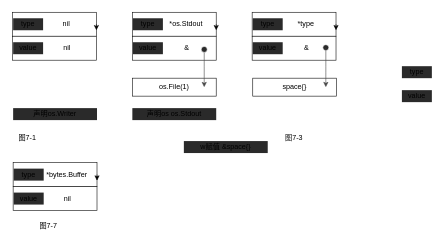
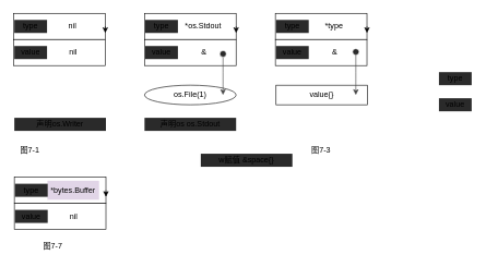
  <mxCell id="0" />
  <mxCell id="1" parent="0" />
  <mxCell id="2" value="&lt;font color=&quot;#000000&quot;&gt;nil&lt;/font&gt;" style="rounded=0;whiteSpace=wrap;html=1;fillColor=#FFFFFF;strokeColor=#0A0A0A;align=center;" vertex="1" parent="1"><mxGeometry x="20" y="20" width="140" height="40" as="geometry" /></mxCell>
  <mxCell id="3" value="" style="rounded=0;whiteSpace=wrap;html=1;fillColor=#FFFFFF;strokeColor=#0A0A0A;" vertex="1" parent="1"><mxGeometry x="20" y="60" width="140" height="40" as="geometry" /></mxCell>
  <mxCell id="4" value="&lt;font color=&quot;#000000&quot;&gt;nil&lt;/font&gt;" style="rounded=0;whiteSpace=wrap;html=1;fillColor=#FFFFFF;align=center;strokeColor=#FFFFFF;" vertex="1" parent="1"><mxGeometry x="70" y="25" width="80" height="30" as="geometry" /></mxCell>
  <mxCell id="5" value="type" style="text;html=1;strokeColor=none;align=center;verticalAlign=middle;whiteSpace=wrap;rounded=0;fillColor=#2a2a2a;" vertex="1" parent="1"><mxGeometry x="670" y="110" width="50" height="20" as="geometry" /></mxCell>
  <mxCell id="6" value="value" style="text;html=1;strokeColor=none;align=center;verticalAlign=middle;whiteSpace=wrap;rounded=0;fillColor=#2a2a2a;" vertex="1" parent="1"><mxGeometry x="670" y="150" width="50" height="20" as="geometry" /></mxCell>
  <mxCell id="7" style="edgeStyle=orthogonalEdgeStyle;rounded=0;orthogonalLoop=1;jettySize=auto;html=1;exitX=1;exitY=0.5;exitDx=0;exitDy=0;entryX=1;entryY=0.75;entryDx=0;entryDy=0;" edge="1" parent="1" source="2" target="2"><mxGeometry relative="1" as="geometry" /></mxCell>
  <mxCell id="8" value="&lt;font color=&quot;#000000&quot;&gt;nil&lt;/font&gt;" style="rounded=0;whiteSpace=wrap;html=1;fillColor=#FFFFFF;align=center;strokeColor=#FFFFFF;" vertex="1" parent="1"><mxGeometry x="71" y="65" width="80" height="30" as="geometry" /></mxCell>
  <mxCell id="9" value="type" style="text;html=1;strokeColor=none;align=center;verticalAlign=middle;whiteSpace=wrap;rounded=0;fillColor=#2a2a2a;" vertex="1" parent="1"><mxGeometry x="21" y="30" width="50" height="20" as="geometry" /></mxCell>
  <mxCell id="10" value="value" style="text;html=1;strokeColor=none;align=center;verticalAlign=middle;whiteSpace=wrap;rounded=0;fillColor=#2a2a2a;" vertex="1" parent="1"><mxGeometry x="21" y="70" width="50" height="20" as="geometry" /></mxCell>
  <mxCell id="11" value="&lt;font color=&quot;#000000&quot;&gt;nil&lt;/font&gt;" style="rounded=0;whiteSpace=wrap;html=1;fillColor=#FFFFFF;strokeColor=#0A0A0A;align=center;" vertex="1" parent="1"><mxGeometry x="220" y="20" width="140" height="40" as="geometry" /></mxCell>
  <mxCell id="12" value="" style="rounded=0;whiteSpace=wrap;html=1;fillColor=#FFFFFF;strokeColor=#0A0A0A;" vertex="1" parent="1"><mxGeometry x="220" y="60" width="140" height="40" as="geometry" /></mxCell>
  <mxCell id="13" value="&lt;font color=&quot;#000000&quot;&gt;*os.Stdout&lt;/font&gt;" style="rounded=0;whiteSpace=wrap;html=1;fillColor=#FFFFFF;align=center;strokeColor=#FFFFFF;" vertex="1" parent="1"><mxGeometry x="270" y="25" width="80" height="30" as="geometry" /></mxCell>
  <mxCell id="14" style="edgeStyle=orthogonalEdgeStyle;rounded=0;orthogonalLoop=1;jettySize=auto;html=1;exitX=1;exitY=0.5;exitDx=0;exitDy=0;entryX=1;entryY=0.75;entryDx=0;entryDy=0;" edge="1" parent="1" source="11" target="11"><mxGeometry relative="1" as="geometry" /></mxCell>
  <mxCell id="15" value="&lt;font color=&quot;#000000&quot;&gt;&amp;amp;&lt;/font&gt;" style="rounded=0;whiteSpace=wrap;html=1;fillColor=#FFFFFF;align=center;strokeColor=#FFFFFF;" vertex="1" parent="1"><mxGeometry x="271" y="65" width="80" height="30" as="geometry" /></mxCell>
  <mxCell id="16" value="type" style="text;html=1;strokeColor=none;align=center;verticalAlign=middle;whiteSpace=wrap;rounded=0;fillColor=#2a2a2a;" vertex="1" parent="1"><mxGeometry x="221" y="30" width="50" height="20" as="geometry" /></mxCell>
  <mxCell id="17" value="value" style="text;html=1;strokeColor=none;align=center;verticalAlign=middle;whiteSpace=wrap;rounded=0;fillColor=#2a2a2a;" vertex="1" parent="1"><mxGeometry x="221" y="70" width="50" height="20" as="geometry" /></mxCell>
  <mxCell id="18" value="&lt;font color=&quot;#000000&quot;&gt;nil&lt;/font&gt;" style="rounded=0;whiteSpace=wrap;html=1;fillColor=#FFFFFF;strokeColor=#0A0A0A;align=center;" vertex="1" parent="1"><mxGeometry x="420" y="20" width="140" height="40" as="geometry" /></mxCell>
  <mxCell id="19" value="" style="rounded=0;whiteSpace=wrap;html=1;fillColor=#FFFFFF;strokeColor=#0A0A0A;" vertex="1" parent="1"><mxGeometry x="420" y="60" width="140" height="40" as="geometry" /></mxCell>
  <mxCell id="20" value="&lt;font color=&quot;#000000&quot;&gt;*type&lt;/font&gt;" style="rounded=0;whiteSpace=wrap;html=1;fillColor=#FFFFFF;align=center;strokeColor=#FFFFFF;" vertex="1" parent="1"><mxGeometry x="470" y="25" width="80" height="30" as="geometry" /></mxCell>
  <mxCell id="21" style="edgeStyle=orthogonalEdgeStyle;rounded=0;orthogonalLoop=1;jettySize=auto;html=1;exitX=1;exitY=0.5;exitDx=0;exitDy=0;entryX=1;entryY=0.75;entryDx=0;entryDy=0;" edge="1" parent="1" source="18" target="18"><mxGeometry relative="1" as="geometry" /></mxCell>
  <mxCell id="22" value="&lt;font color=&quot;#000000&quot;&gt;&amp;amp;&lt;/font&gt;" style="rounded=0;whiteSpace=wrap;html=1;fillColor=#FFFFFF;align=center;strokeColor=#FFFFFF;" vertex="1" parent="1"><mxGeometry x="471" y="65" width="80" height="30" as="geometry" /></mxCell>
  <mxCell id="23" value="type" style="text;html=1;strokeColor=none;align=center;verticalAlign=middle;whiteSpace=wrap;rounded=0;fillColor=#2a2a2a;" vertex="1" parent="1"><mxGeometry x="421" y="30" width="50" height="20" as="geometry" /></mxCell>
  <mxCell id="24" value="value" style="text;html=1;strokeColor=none;align=center;verticalAlign=middle;whiteSpace=wrap;rounded=0;fillColor=#2a2a2a;" vertex="1" parent="1"><mxGeometry x="421" y="70" width="50" height="20" as="geometry" /></mxCell>
  <mxCell id="25" value="声明os.Writer" style="text;html=1;strokeColor=none;align=center;verticalAlign=middle;whiteSpace=wrap;rounded=0;fillColor=#2a2a2a;" vertex="1" parent="1"><mxGeometry x="21" y="180" width="140" height="20" as="geometry" /></mxCell>
  <mxCell id="26" value="声明os os.Stdout" style="text;html=1;strokeColor=none;align=center;verticalAlign=middle;whiteSpace=wrap;rounded=0;fillColor=#2a2a2a;" vertex="1" parent="1"><mxGeometry x="220" y="180" width="140" height="20" as="geometry" /></mxCell>
  <mxCell id="27" value="w赋值 &amp;amp;space{}" style="text;html=1;strokeColor=none;align=center;verticalAlign=middle;whiteSpace=wrap;rounded=0;fillColor=#2a2a2a;" vertex="1" parent="1"><mxGeometry x="306" y="235" width="140" height="20" as="geometry" /></mxCell>
- <mxCell id="28" value="&lt;span style=&quot;color: rgb(0 , 0 , 0)&quot;&gt;os.File(1)&lt;/span&gt;" style="rounded=0;whiteSpace=wrap;html=1;fillColor=#FFFFFF;strokeColor=#0A0A0A;align=center;" vertex="1" parent="1"><mxGeometry x="220" y="130" width="140" height="30" as="geometry" /></mxCell>
+ <mxCell id="28" value="&lt;span style=&quot;color: rgb(0 , 0 , 0)&quot;&gt;os.File(1)&lt;/span&gt;" style="ellipse;whiteSpace=wrap;html=1;fillColor=#FFFFFF;strokeColor=#0A0A0A;align=center;" vertex="1" parent="1"><mxGeometry x="220" y="130" width="140" height="30" as="geometry" /></mxCell>
  <mxCell id="29" value="" style="endArrow=classic;html=1;strokeColor=#474747;entryX=0.857;entryY=0.5;entryDx=0;entryDy=0;entryPerimeter=0;" edge="1" parent="1" target="28"><mxGeometry width="50" height="50" relative="1" as="geometry"><mxPoint x="340" y="80" as="sourcePoint" /><mxPoint x="460" y="220" as="targetPoint" /><Array as="points"><mxPoint x="340" y="120" /></Array></mxGeometry></mxCell>
  <mxCell id="30" value="" style="ellipse;whiteSpace=wrap;html=1;strokeColor=#FFFFFF;fillColor=#2a2a2a;" vertex="1" parent="1"><mxGeometry x="335" y="77" width="10" height="10" as="geometry" /></mxCell>
  <mxCell id="31" value="" style="ellipse;whiteSpace=wrap;html=1;strokeColor=#FFFFFF;fillColor=#2a2a2a;" vertex="1" parent="1"><mxGeometry x="538" y="74" width="10" height="10" as="geometry" /></mxCell>
- <mxCell id="32" value="&lt;span style=&quot;color: rgb(0 , 0 , 0)&quot;&gt;space{}&lt;/span&gt;" style="rounded=0;whiteSpace=wrap;html=1;fillColor=#FFFFFF;strokeColor=#0A0A0A;align=center;" vertex="1" parent="1"><mxGeometry x="421" y="130" width="140" height="30" as="geometry" /></mxCell>
+ <mxCell id="32" value="&lt;span style=&quot;color: rgb(0 , 0 , 0)&quot;&gt;value{}&lt;/span&gt;" style="rounded=0;whiteSpace=wrap;html=1;fillColor=#FFFFFF;strokeColor=#0A0A0A;align=center;" vertex="1" parent="1"><mxGeometry x="421" y="130" width="140" height="30" as="geometry" /></mxCell>
  <mxCell id="33" value="" style="endArrow=classic;html=1;strokeColor=#474747;entryX=0.857;entryY=0.5;entryDx=0;entryDy=0;entryPerimeter=0;" edge="1" parent="1"><mxGeometry width="50" height="50" relative="1" as="geometry"><mxPoint x="543" y="80" as="sourcePoint" /><mxPoint x="542.98" y="145" as="targetPoint" /><Array as="points"><mxPoint x="543" y="120" /></Array></mxGeometry></mxCell>
  <mxCell id="34" value="&lt;font color=&quot;#000000&quot;&gt;图7-1&lt;/font&gt;" style="text;html=1;strokeColor=none;fillColor=none;align=center;verticalAlign=middle;whiteSpace=wrap;rounded=0;" vertex="1" parent="1"><mxGeometry x="25" y="220" width="40" height="20" as="geometry" /></mxCell>
  <mxCell id="35" value="&lt;font color=&quot;#000000&quot;&gt;图7-3&lt;/font&gt;" style="text;html=1;strokeColor=none;fillColor=none;align=center;verticalAlign=middle;whiteSpace=wrap;rounded=0;" vertex="1" parent="1"><mxGeometry x="470" y="220" width="40" height="20" as="geometry" /></mxCell>
  <mxCell id="36" value="&lt;font color=&quot;#000000&quot;&gt;nil&lt;/font&gt;" style="rounded=0;whiteSpace=wrap;html=1;fillColor=#FFFFFF;strokeColor=#0A0A0A;align=center;" vertex="1" parent="1"><mxGeometry x="21" y="271" width="140" height="40" as="geometry" /></mxCell>
  <mxCell id="37" value="" style="rounded=0;whiteSpace=wrap;html=1;fillColor=#FFFFFF;strokeColor=#0A0A0A;" vertex="1" parent="1"><mxGeometry x="21" y="311" width="140" height="40" as="geometry" /></mxCell>
- <mxCell id="38" value="&lt;font color=&quot;#000000&quot;&gt;*bytes.Buffer&lt;/font&gt;" style="rounded=0;whiteSpace=wrap;html=1;fillColor=#FFFFFF;align=center;strokeColor=#FFFFFF;" vertex="1" parent="1"><mxGeometry x="71" y="276" width="80" height="30" as="geometry" /></mxCell>
+ <mxCell id="38" value="&lt;font color=&quot;#000000&quot;&gt;*bytes.Buffer&lt;/font&gt;" style="rounded=0;whiteSpace=wrap;html=1;fillColor=#e1d5e7;align=center;strokeColor=#FFFFFF;" vertex="1" parent="1"><mxGeometry x="71" y="276" width="80" height="30" as="geometry" /></mxCell>
  <mxCell id="39" style="edgeStyle=orthogonalEdgeStyle;rounded=0;orthogonalLoop=1;jettySize=auto;html=1;exitX=1;exitY=0.5;exitDx=0;exitDy=0;entryX=1;entryY=0.75;entryDx=0;entryDy=0;" edge="1" parent="1" source="36" target="36"><mxGeometry relative="1" as="geometry" /></mxCell>
  <mxCell id="40" value="&lt;font color=&quot;#000000&quot;&gt;nil&lt;/font&gt;" style="rounded=0;whiteSpace=wrap;html=1;fillColor=#FFFFFF;align=center;strokeColor=#FFFFFF;" vertex="1" parent="1"><mxGeometry x="72" y="316" width="80" height="30" as="geometry" /></mxCell>
  <mxCell id="41" value="type" style="text;html=1;strokeColor=none;align=center;verticalAlign=middle;whiteSpace=wrap;rounded=0;fillColor=#2a2a2a;" vertex="1" parent="1"><mxGeometry x="22" y="281" width="50" height="20" as="geometry" /></mxCell>
  <mxCell id="42" value="value" style="text;html=1;strokeColor=none;align=center;verticalAlign=middle;whiteSpace=wrap;rounded=0;fillColor=#2a2a2a;" vertex="1" parent="1"><mxGeometry x="22" y="321" width="50" height="20" as="geometry" /></mxCell>
  <mxCell id="43" value="&lt;font color=&quot;#000000&quot;&gt;图7-7&lt;/font&gt;" style="text;html=1;strokeColor=none;fillColor=none;align=center;verticalAlign=middle;whiteSpace=wrap;rounded=0;" vertex="1" parent="1"><mxGeometry x="60" y="367" width="40" height="20" as="geometry" /></mxCell>
